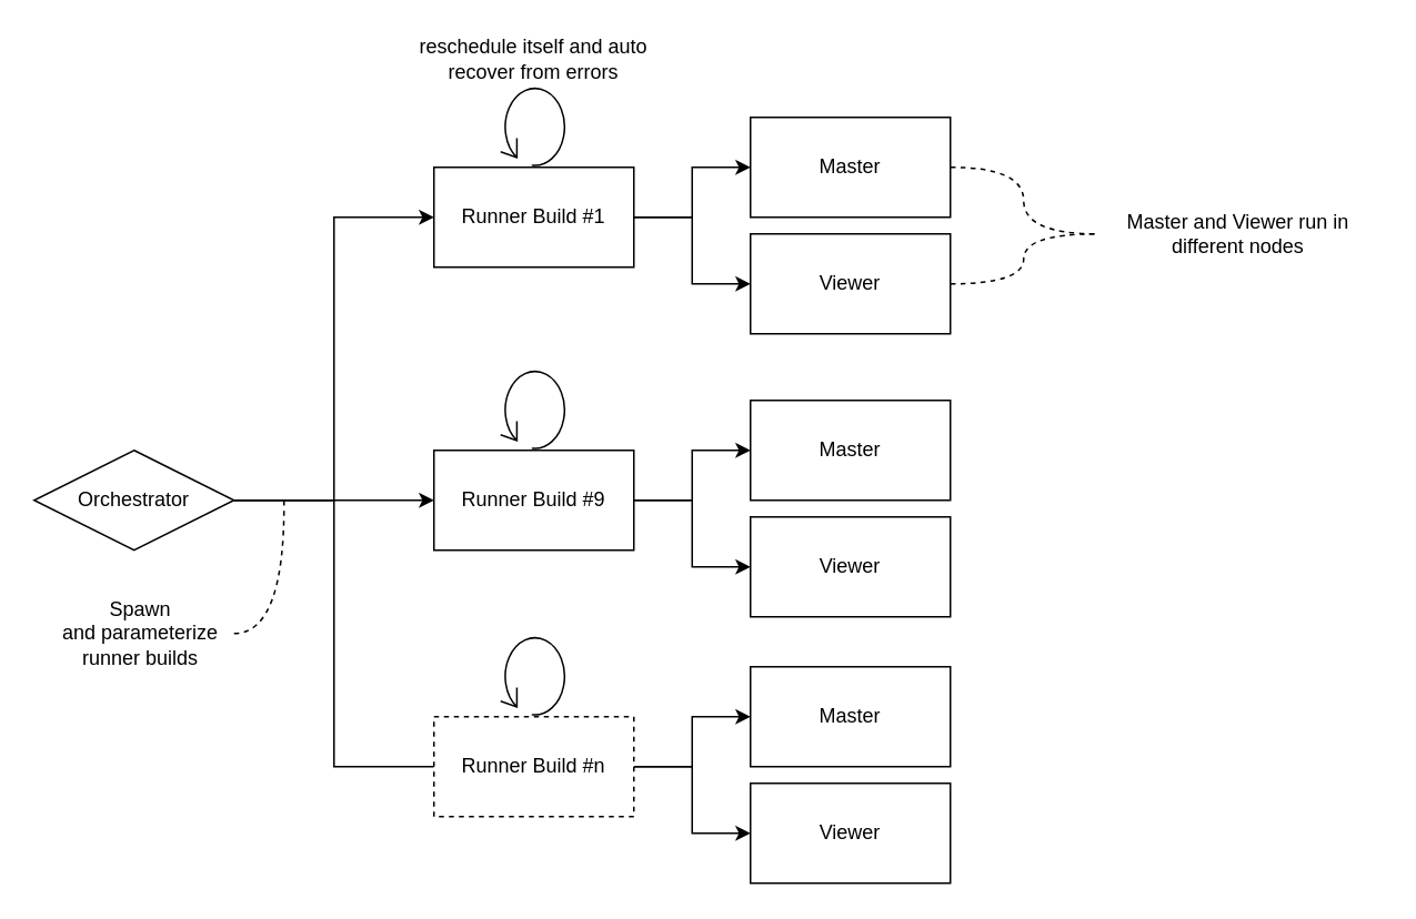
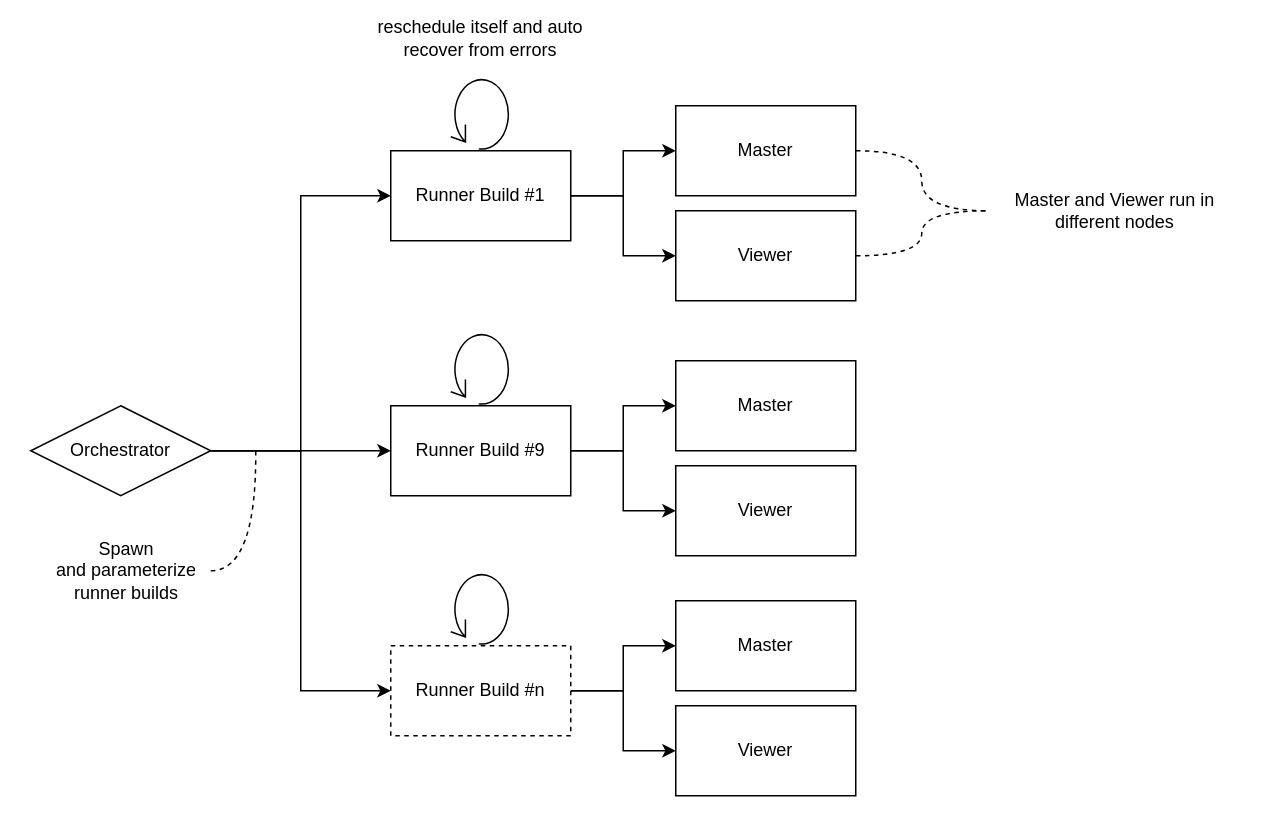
  <mxCell id="0" />
  <mxCell id="1" parent="0" />
  <mxCell id="2" style="edgeStyle=orthogonalEdgeStyle;rounded=0;orthogonalLoop=1;jettySize=auto;html=1;exitX=1;exitY=0.5;exitDx=0;exitDy=0;entryX=0;entryY=0.5;entryDx=0;entryDy=0;" edge="1" parent="1" source="5" target="8"><mxGeometry relative="1" as="geometry" /></mxCell>
  <mxCell id="3" style="edgeStyle=orthogonalEdgeStyle;rounded=0;orthogonalLoop=1;jettySize=auto;html=1;exitX=1;exitY=0.5;exitDx=0;exitDy=0;entryX=0;entryY=0.5;entryDx=0;entryDy=0;" edge="1" parent="1" source="5" target="17"><mxGeometry relative="1" as="geometry" /></mxCell>
- <mxCell id="4" style="edgeStyle=orthogonalEdgeStyle;rounded=0;orthogonalLoop=1;jettySize=auto;html=1;exitX=1;exitY=0.5;exitDx=0;exitDy=0;entryX=0;entryY=0.5;entryDx=0;entryDy=0;endArrow=none;" edge="1" parent="1" source="5" target="23"><mxGeometry relative="1" as="geometry" /></mxCell>
+ <mxCell id="4" style="edgeStyle=orthogonalEdgeStyle;rounded=0;orthogonalLoop=1;jettySize=auto;html=1;exitX=1;exitY=0.5;exitDx=0;exitDy=0;entryX=0;entryY=0.5;entryDx=0;entryDy=0;" edge="1" parent="1" source="5" target="23"><mxGeometry relative="1" as="geometry" /></mxCell>
  <mxCell id="5" value="Orchestrator" style="rhombus;whiteSpace=wrap;html=1;" vertex="1" parent="1"><mxGeometry x="20" y="270" width="120" height="60" as="geometry" /></mxCell>
  <mxCell id="6" style="edgeStyle=orthogonalEdgeStyle;rounded=0;orthogonalLoop=1;jettySize=auto;html=1;exitX=1;exitY=0.5;exitDx=0;exitDy=0;entryX=0;entryY=0.5;entryDx=0;entryDy=0;" edge="1" parent="1" source="8" target="10"><mxGeometry relative="1" as="geometry" /></mxCell>
  <mxCell id="7" style="edgeStyle=orthogonalEdgeStyle;rounded=0;orthogonalLoop=1;jettySize=auto;html=1;exitX=1;exitY=0.5;exitDx=0;exitDy=0;entryX=0;entryY=0.5;entryDx=0;entryDy=0;" edge="1" parent="1" source="8" target="12"><mxGeometry relative="1" as="geometry" /></mxCell>
  <mxCell id="8" value="Runner Build #1" style="rounded=0;whiteSpace=wrap;html=1;" vertex="1" parent="1"><mxGeometry x="260" y="100" width="120" height="60" as="geometry" /></mxCell>
  <mxCell id="9" style="edgeStyle=orthogonalEdgeStyle;rounded=0;orthogonalLoop=1;jettySize=auto;html=1;exitX=1;exitY=0.5;exitDx=0;exitDy=0;entryX=0;entryY=0.5;entryDx=0;entryDy=0;dashed=1;curved=1;endArrow=none;endFill=0;" edge="1" parent="1" source="10" target="29"><mxGeometry relative="1" as="geometry" /></mxCell>
  <mxCell id="10" value="Master" style="rounded=0;whiteSpace=wrap;html=1;" vertex="1" parent="1"><mxGeometry x="450" y="70" width="120" height="60" as="geometry" /></mxCell>
  <mxCell id="11" style="edgeStyle=orthogonalEdgeStyle;curved=1;rounded=0;orthogonalLoop=1;jettySize=auto;html=1;exitX=1;exitY=0.5;exitDx=0;exitDy=0;entryX=0;entryY=0.5;entryDx=0;entryDy=0;dashed=1;endArrow=none;endFill=0;" edge="1" parent="1" source="12" target="29"><mxGeometry relative="1" as="geometry" /></mxCell>
  <mxCell id="12" value="Viewer" style="rounded=0;whiteSpace=wrap;html=1;" vertex="1" parent="1"><mxGeometry x="450" y="140" width="120" height="60" as="geometry" /></mxCell>
  <mxCell id="13" value="" style="shape=mxgraph.bpmn.loop;html=1;outlineConnect=0;" vertex="1" parent="1"><mxGeometry x="300" y="50" width="40" height="50" as="geometry" /></mxCell>
- <mxCell id="14" value="reschedule itself and auto recover from errors" style="text;html=1;strokeColor=none;fillColor=none;align=center;verticalAlign=middle;whiteSpace=wrap;rounded=0;" vertex="1" parent="1"><mxGeometry x="250" y="20" width="140" height="30" as="geometry" /></mxCell>
+ <mxCell id="14" value="reschedule itself and auto recover from errors" style="text;html=1;strokeColor=none;fillColor=none;align=center;verticalAlign=middle;whiteSpace=wrap;rounded=0;" vertex="1" parent="1"><mxGeometry x="250" y="10" width="140" height="30" as="geometry" /></mxCell>
  <mxCell id="15" style="edgeStyle=orthogonalEdgeStyle;rounded=0;orthogonalLoop=1;jettySize=auto;html=1;exitX=1;exitY=0.5;exitDx=0;exitDy=0;entryX=0;entryY=0.5;entryDx=0;entryDy=0;" edge="1" parent="1" source="17" target="18"><mxGeometry relative="1" as="geometry" /></mxCell>
  <mxCell id="16" style="edgeStyle=orthogonalEdgeStyle;rounded=0;orthogonalLoop=1;jettySize=auto;html=1;exitX=1;exitY=0.5;exitDx=0;exitDy=0;entryX=0;entryY=0.5;entryDx=0;entryDy=0;" edge="1" parent="1" source="17" target="19"><mxGeometry relative="1" as="geometry" /></mxCell>
  <mxCell id="17" value="Runner Build #9" style="rounded=0;whiteSpace=wrap;html=1;" vertex="1" parent="1"><mxGeometry x="260" y="270" width="120" height="60" as="geometry" /></mxCell>
  <mxCell id="18" value="Master" style="rounded=0;whiteSpace=wrap;html=1;" vertex="1" parent="1"><mxGeometry x="450" y="240" width="120" height="60" as="geometry" /></mxCell>
  <mxCell id="19" value="Viewer" style="rounded=0;whiteSpace=wrap;html=1;" vertex="1" parent="1"><mxGeometry x="450" y="310" width="120" height="60" as="geometry" /></mxCell>
  <mxCell id="20" value="" style="shape=mxgraph.bpmn.loop;html=1;outlineConnect=0;" vertex="1" parent="1"><mxGeometry x="300" y="220" width="40" height="50" as="geometry" /></mxCell>
  <mxCell id="21" style="edgeStyle=orthogonalEdgeStyle;rounded=0;orthogonalLoop=1;jettySize=auto;html=1;exitX=1;exitY=0.5;exitDx=0;exitDy=0;entryX=0;entryY=0.5;entryDx=0;entryDy=0;" edge="1" parent="1" source="23" target="24"><mxGeometry relative="1" as="geometry" /></mxCell>
  <mxCell id="22" style="edgeStyle=orthogonalEdgeStyle;rounded=0;orthogonalLoop=1;jettySize=auto;html=1;exitX=1;exitY=0.5;exitDx=0;exitDy=0;entryX=0;entryY=0.5;entryDx=0;entryDy=0;" edge="1" parent="1" source="23" target="25"><mxGeometry relative="1" as="geometry" /></mxCell>
  <mxCell id="23" value="Runner Build #n" style="rounded=0;whiteSpace=wrap;html=1;dashed=1;" vertex="1" parent="1"><mxGeometry x="260" y="430" width="120" height="60" as="geometry" /></mxCell>
  <mxCell id="24" value="Master" style="rounded=0;whiteSpace=wrap;html=1;" vertex="1" parent="1"><mxGeometry x="450" y="400" width="120" height="60" as="geometry" /></mxCell>
  <mxCell id="25" value="Viewer" style="rounded=0;whiteSpace=wrap;html=1;" vertex="1" parent="1"><mxGeometry x="450" y="470" width="120" height="60" as="geometry" /></mxCell>
  <mxCell id="26" value="" style="shape=mxgraph.bpmn.loop;html=1;outlineConnect=0;" vertex="1" parent="1"><mxGeometry x="300" y="380" width="40" height="50" as="geometry" /></mxCell>
  <mxCell id="27" style="edgeStyle=orthogonalEdgeStyle;rounded=0;orthogonalLoop=1;jettySize=auto;html=1;exitX=1;exitY=0.5;exitDx=0;exitDy=0;curved=1;endArrow=none;endFill=0;dashed=1;" edge="1" parent="1" source="28"><mxGeometry relative="1" as="geometry"><mxPoint x="170" y="300" as="targetPoint" /></mxGeometry></mxCell>
  <mxCell id="28" value="Spawn and&amp;nbsp;parameterize runner builds" style="text;html=1;strokeColor=none;fillColor=none;align=center;verticalAlign=middle;whiteSpace=wrap;rounded=0;" vertex="1" parent="1"><mxGeometry x="28" y="350" width="112" height="60" as="geometry" /></mxCell>
  <mxCell id="29" value="Master and Viewer run in different nodes" style="text;html=1;strokeColor=none;fillColor=none;align=center;verticalAlign=middle;whiteSpace=wrap;rounded=0;" vertex="1" parent="1"><mxGeometry x="658" y="100" width="170" height="80" as="geometry" /></mxCell>
